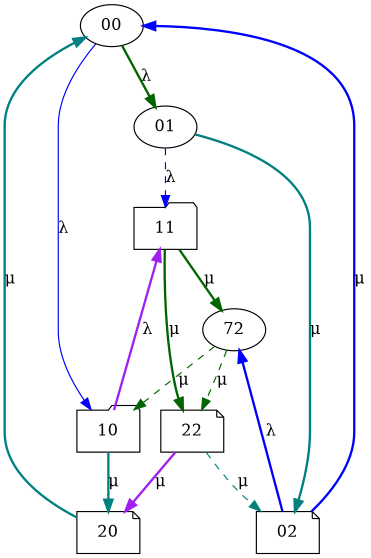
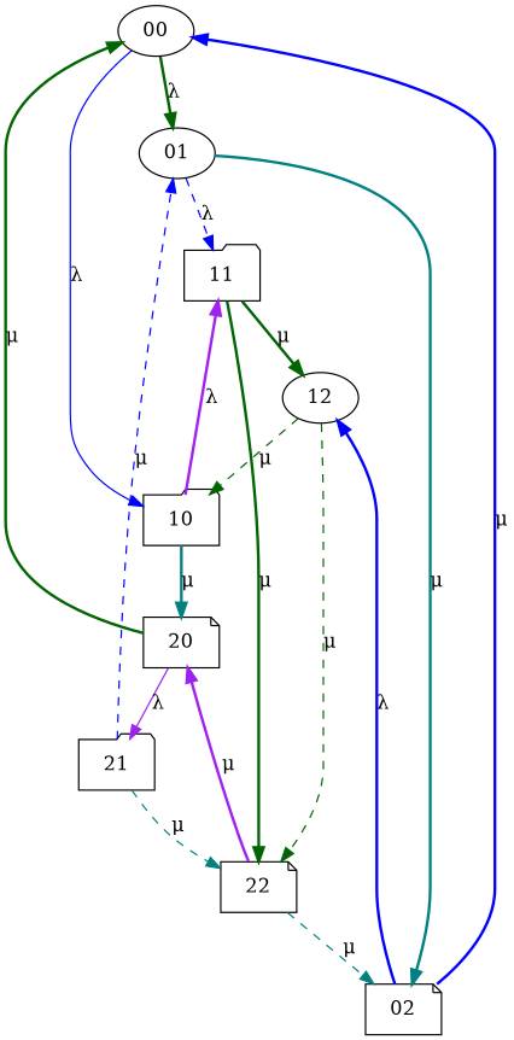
  digraph {
    node [shape=ellipse]
    edge [color=darkgreen style=bold]
    00
    01
    10 [shape=folder]
    11 [shape=folder]
    02 [shape=note]
    20 [shape=note]
-   12 [label=72]
+   12
    22 [shape=note]
+   21 [shape=folder]
    00 -> 01 [label="&lambda;"]
    00 -> 10 [color=blue label="&lambda;" style=solid]
    01 -> 11 [color=blue label="&lambda;" style=dashed]
    01 -> 02 [color=teal label="&mu;"]
    10 -> 11 [color=purple label="&lambda;"]
    10 -> 20 [color=teal label="&mu;"]
    11 -> 12 [label="&mu;"]
    11 -> 22 [label="&mu;"]
    02 -> 00 [color=blue label="&mu;"]
    02 -> 12 [color=blue label="&lambda;"]
-   20 -> 00 [color=teal label="&mu;"]
+   20 -> 00 [label="&mu;"]
+   20 -> 21 [color=purple label="&lambda;" style=solid]
    12 -> 10 [label="&mu;" style=dashed]
    12 -> 22 [label="&mu;" style=dashed]
    22 -> 02 [color=teal label="&mu;" style=dashed]
    22 -> 20 [color=purple label="&mu;"]
+   21 -> 01 [color=blue label="&mu;" style=dashed]
+   21 -> 22 [color=teal label="&mu;" style=dashed]
  }
